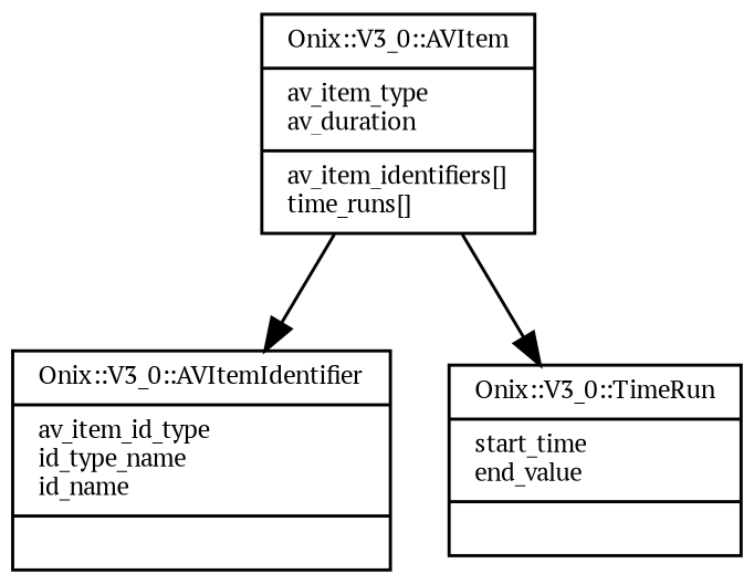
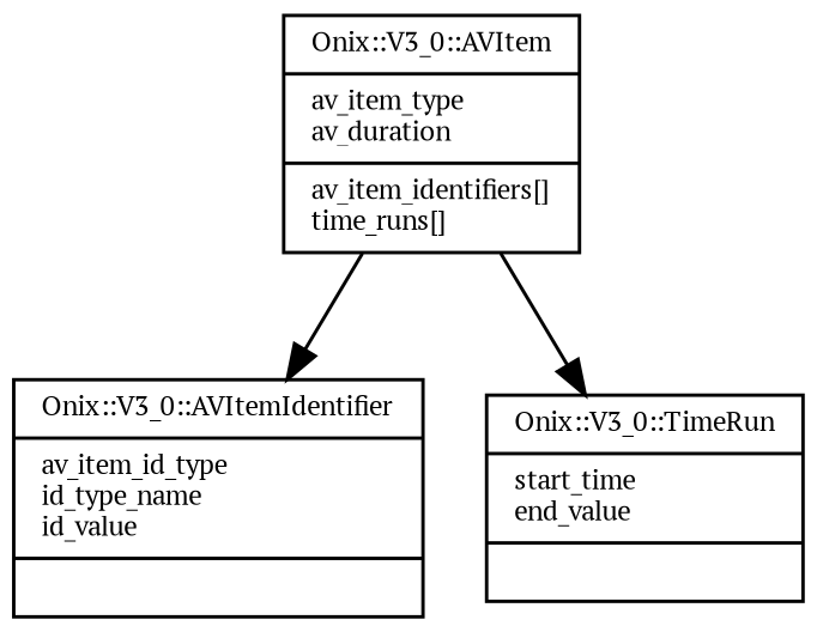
  digraph {
    fontname="PT Serif"
    fontsize=8
    node [fontname="PT Serif" fontsize=8 shape=record]
    edge [arrowhead=normal fontname="PT Serif" fontsize=8]
    n1 [label="{Onix::V3_0::AVItem\l|av_item_type\lav_duration\l|av_item_identifiers[]\ltime_runs[]\l}"]
-   n2 [label="{Onix::V3_0::AVItemIdentifier\l|av_item_id_type\lid_type_name\lid_name\l|\l}"]
+   n2 [label="{Onix::V3_0::AVItemIdentifier\l|av_item_id_type\lid_type_name\lid_value\l|\l}"]
    n3 [label="{Onix::V3_0::TimeRun\l|start_time\lend_value\l|\l}"]
    n1 -> n2
    n1 -> n3
  }
